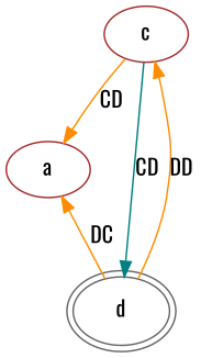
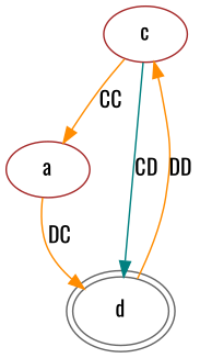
  digraph {
    fontname=Oswald
    node [color=brown fontname=Oswald]
    edge [color=darkorange fontname=Oswald]
    c
    a
    d [color=gray40 peripheries=2]
-   c -> a [label=CD]
+   c -> a [label=CC]
    c -> d [color=teal label=CD]
    d -> c [label=DD]
-   d -> a [label=DC]
+   a -> d [label=DC]
  }
